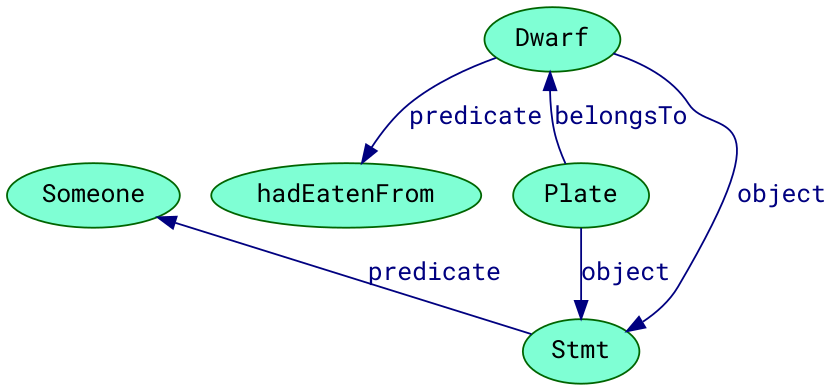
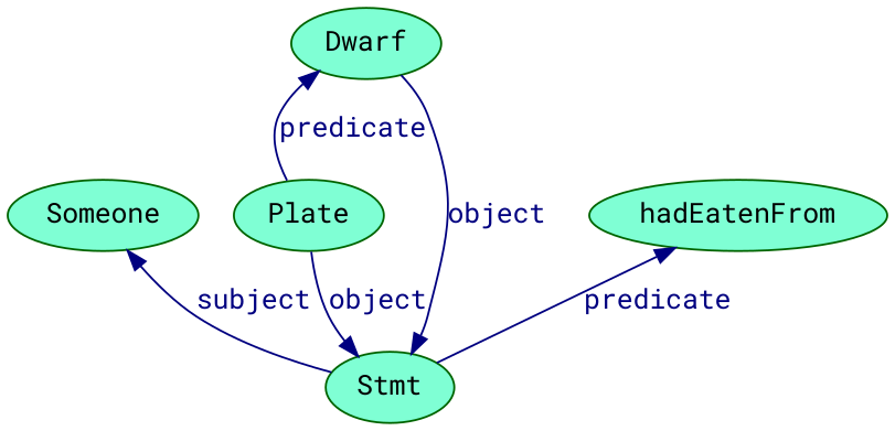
  digraph {
    fontname="Roboto Mono"
    rankdir=TB
    node [color=darkgreen fillcolor=aquamarine fontname="Roboto Mono" style=filled]
    edge [color=navy fontcolor=navy fontname="Roboto Mono"]
    Someone
    hadEatenFrom
    Plate
    Stmt
    Dwarf
    subgraph sub_1 {
      rank=same
      Someone
      hadEatenFrom
      Plate
    }
    Plate -> Stmt [label=object]
-   Stmt -> Someone [label=predicate]
-   Dwarf -> hadEatenFrom [label=predicate]
-   Dwarf -> Plate [dir=back label=belongsTo]
+   Stmt -> Someone [label=subject]
+   Stmt -> hadEatenFrom [label=predicate]
+   Dwarf -> Plate [dir=back label=predicate]
    Dwarf -> Stmt [label=object]
  }
